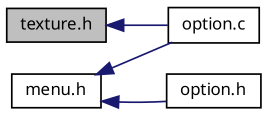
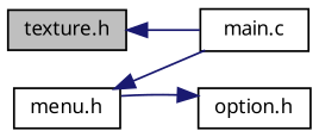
  digraph {
    fontname="Noto Sans"
    rankdir=LR
    node [color=black fillcolor=white fontname="Noto Sans" fontsize=10 shape=record style=filled]
    edge [color=midnightblue dir=back fontname="Noto Sans" fontsize=10 labelfontname=Helvetica labelfontsize=10 style=solid]
    n1 [fillcolor=grey75 fontcolor=black height=0.2 label="texture.h" width=0.4]
-   n2 [height=0.2 label="option.c" width=0.4]
+   n2 [height=0.2 label="main.c" width=0.4]
    n3 [height=0.2 label="menu.h" width=0.4]
    n4 [height=0.2 label="option.h" width=0.4]
    n1 -> n2
    n3 -> n2
-   n3 -> n4
+   n4 -> n3
  }
